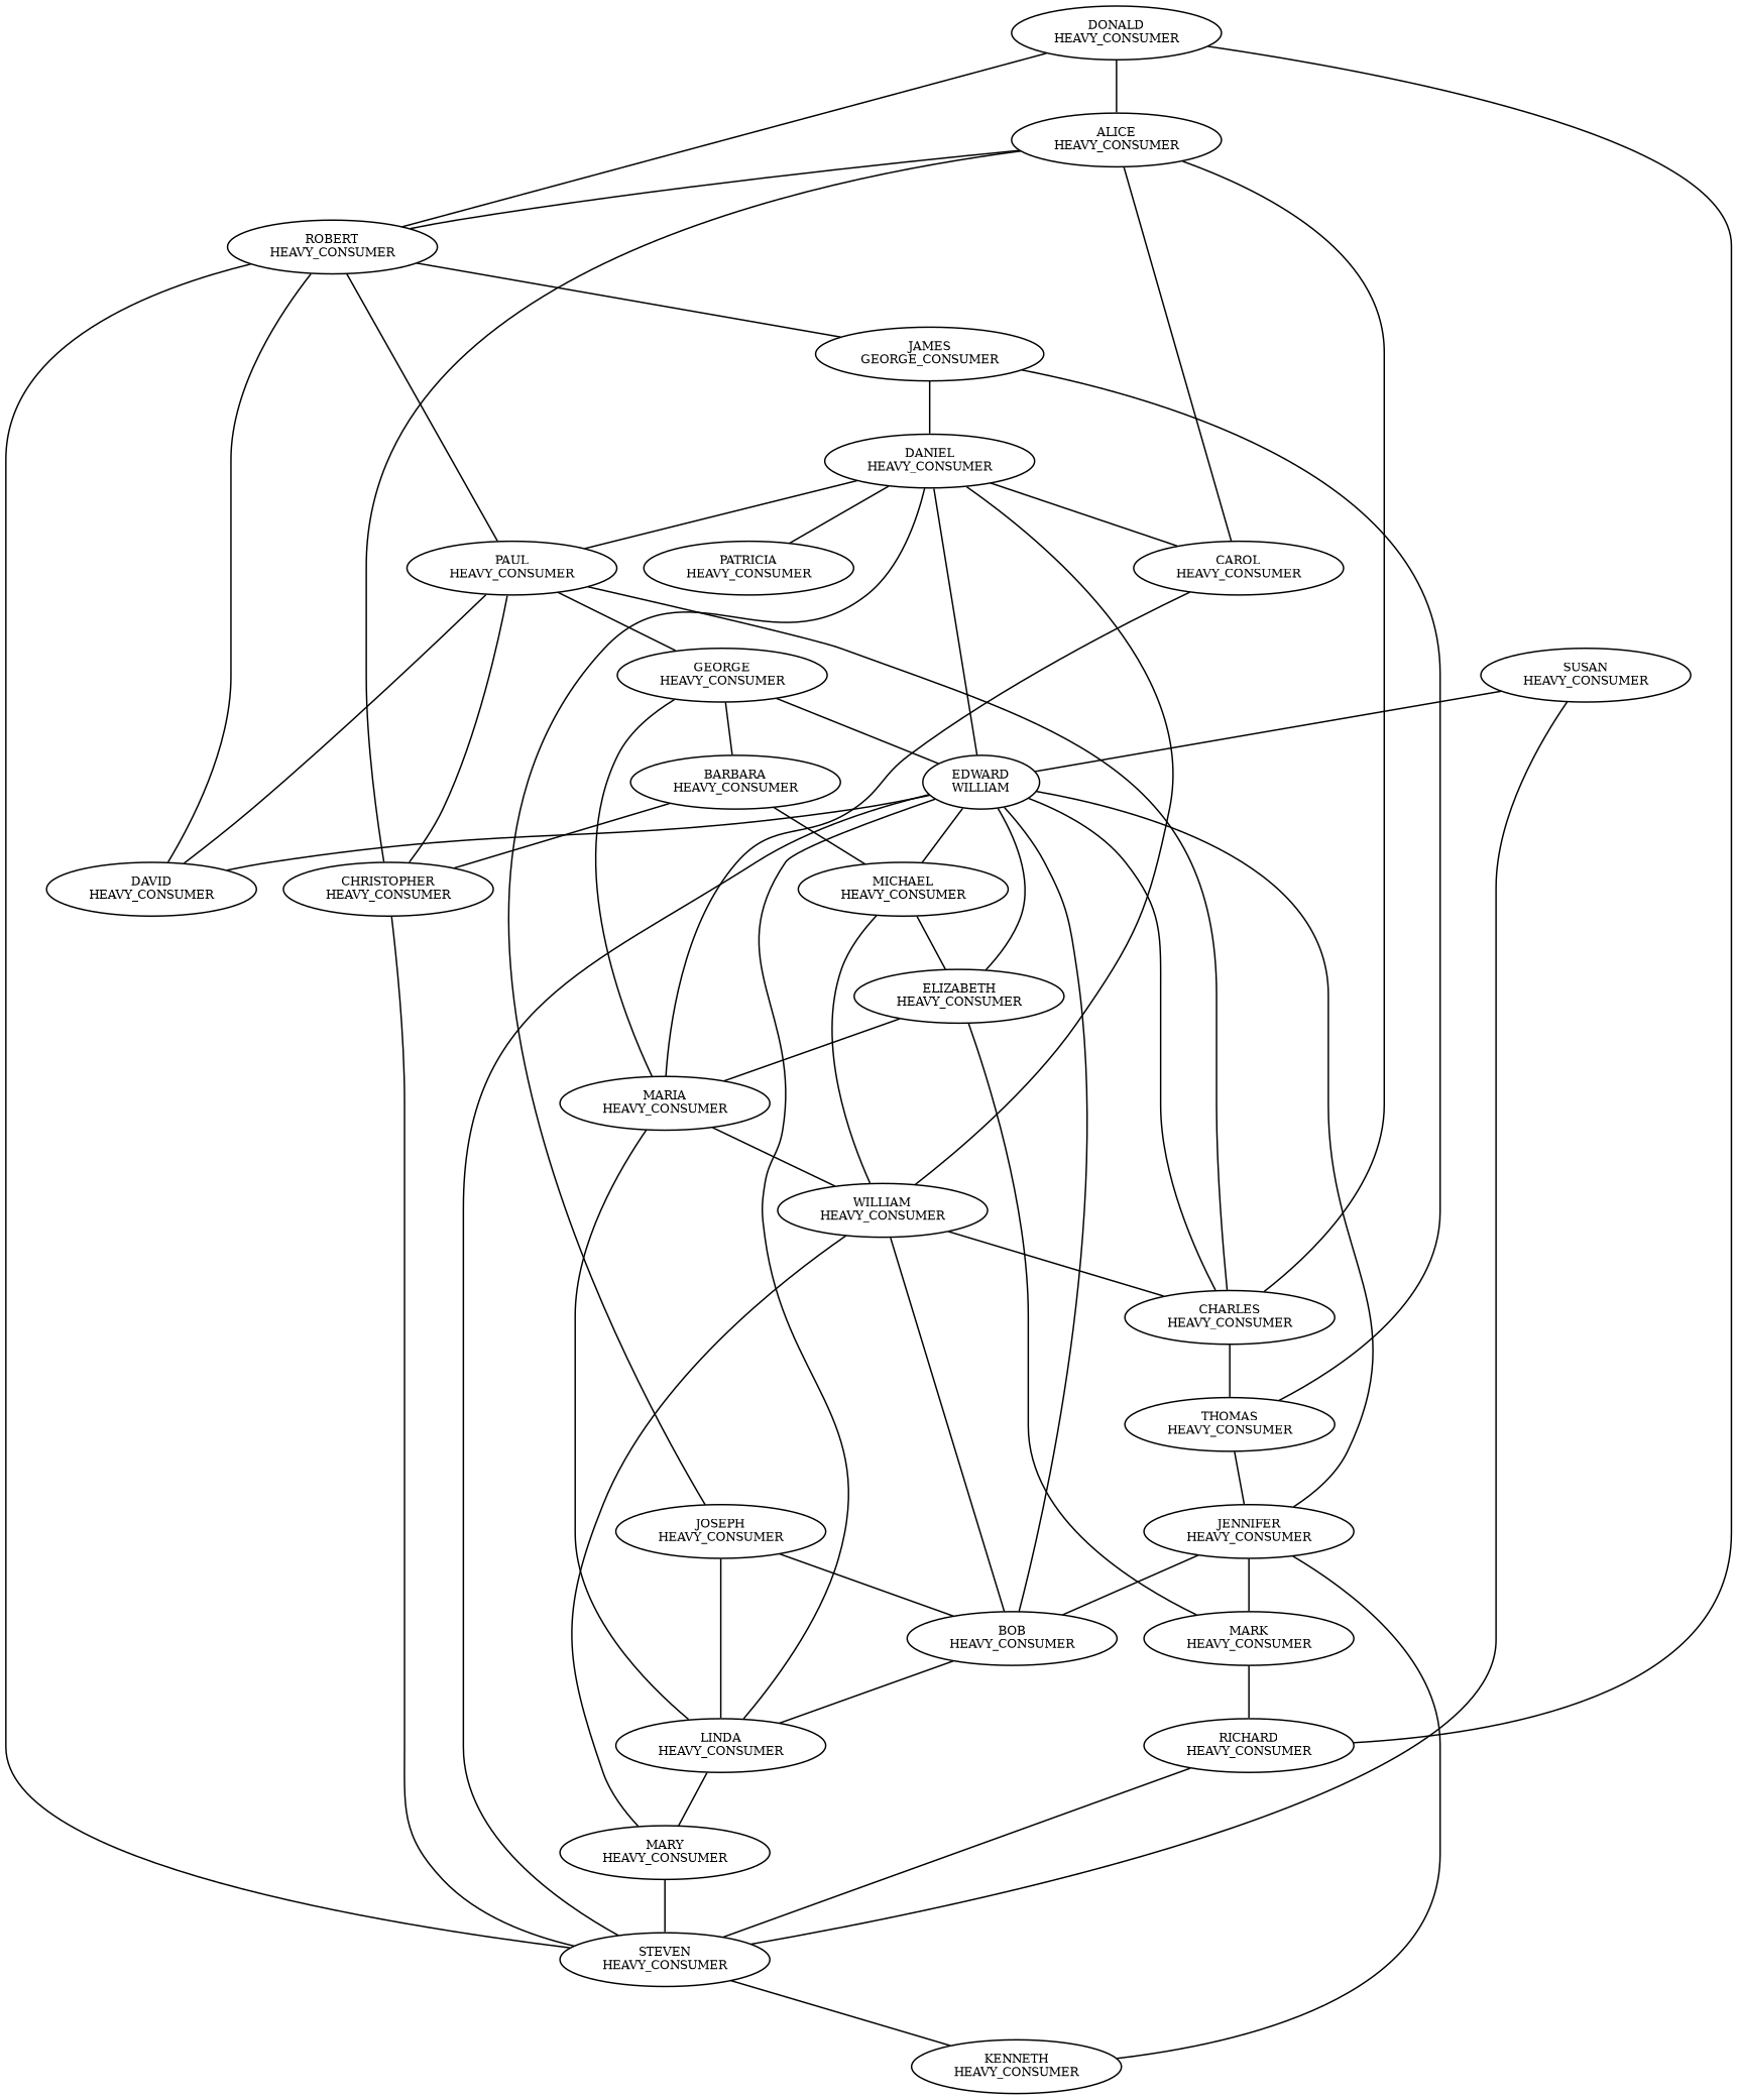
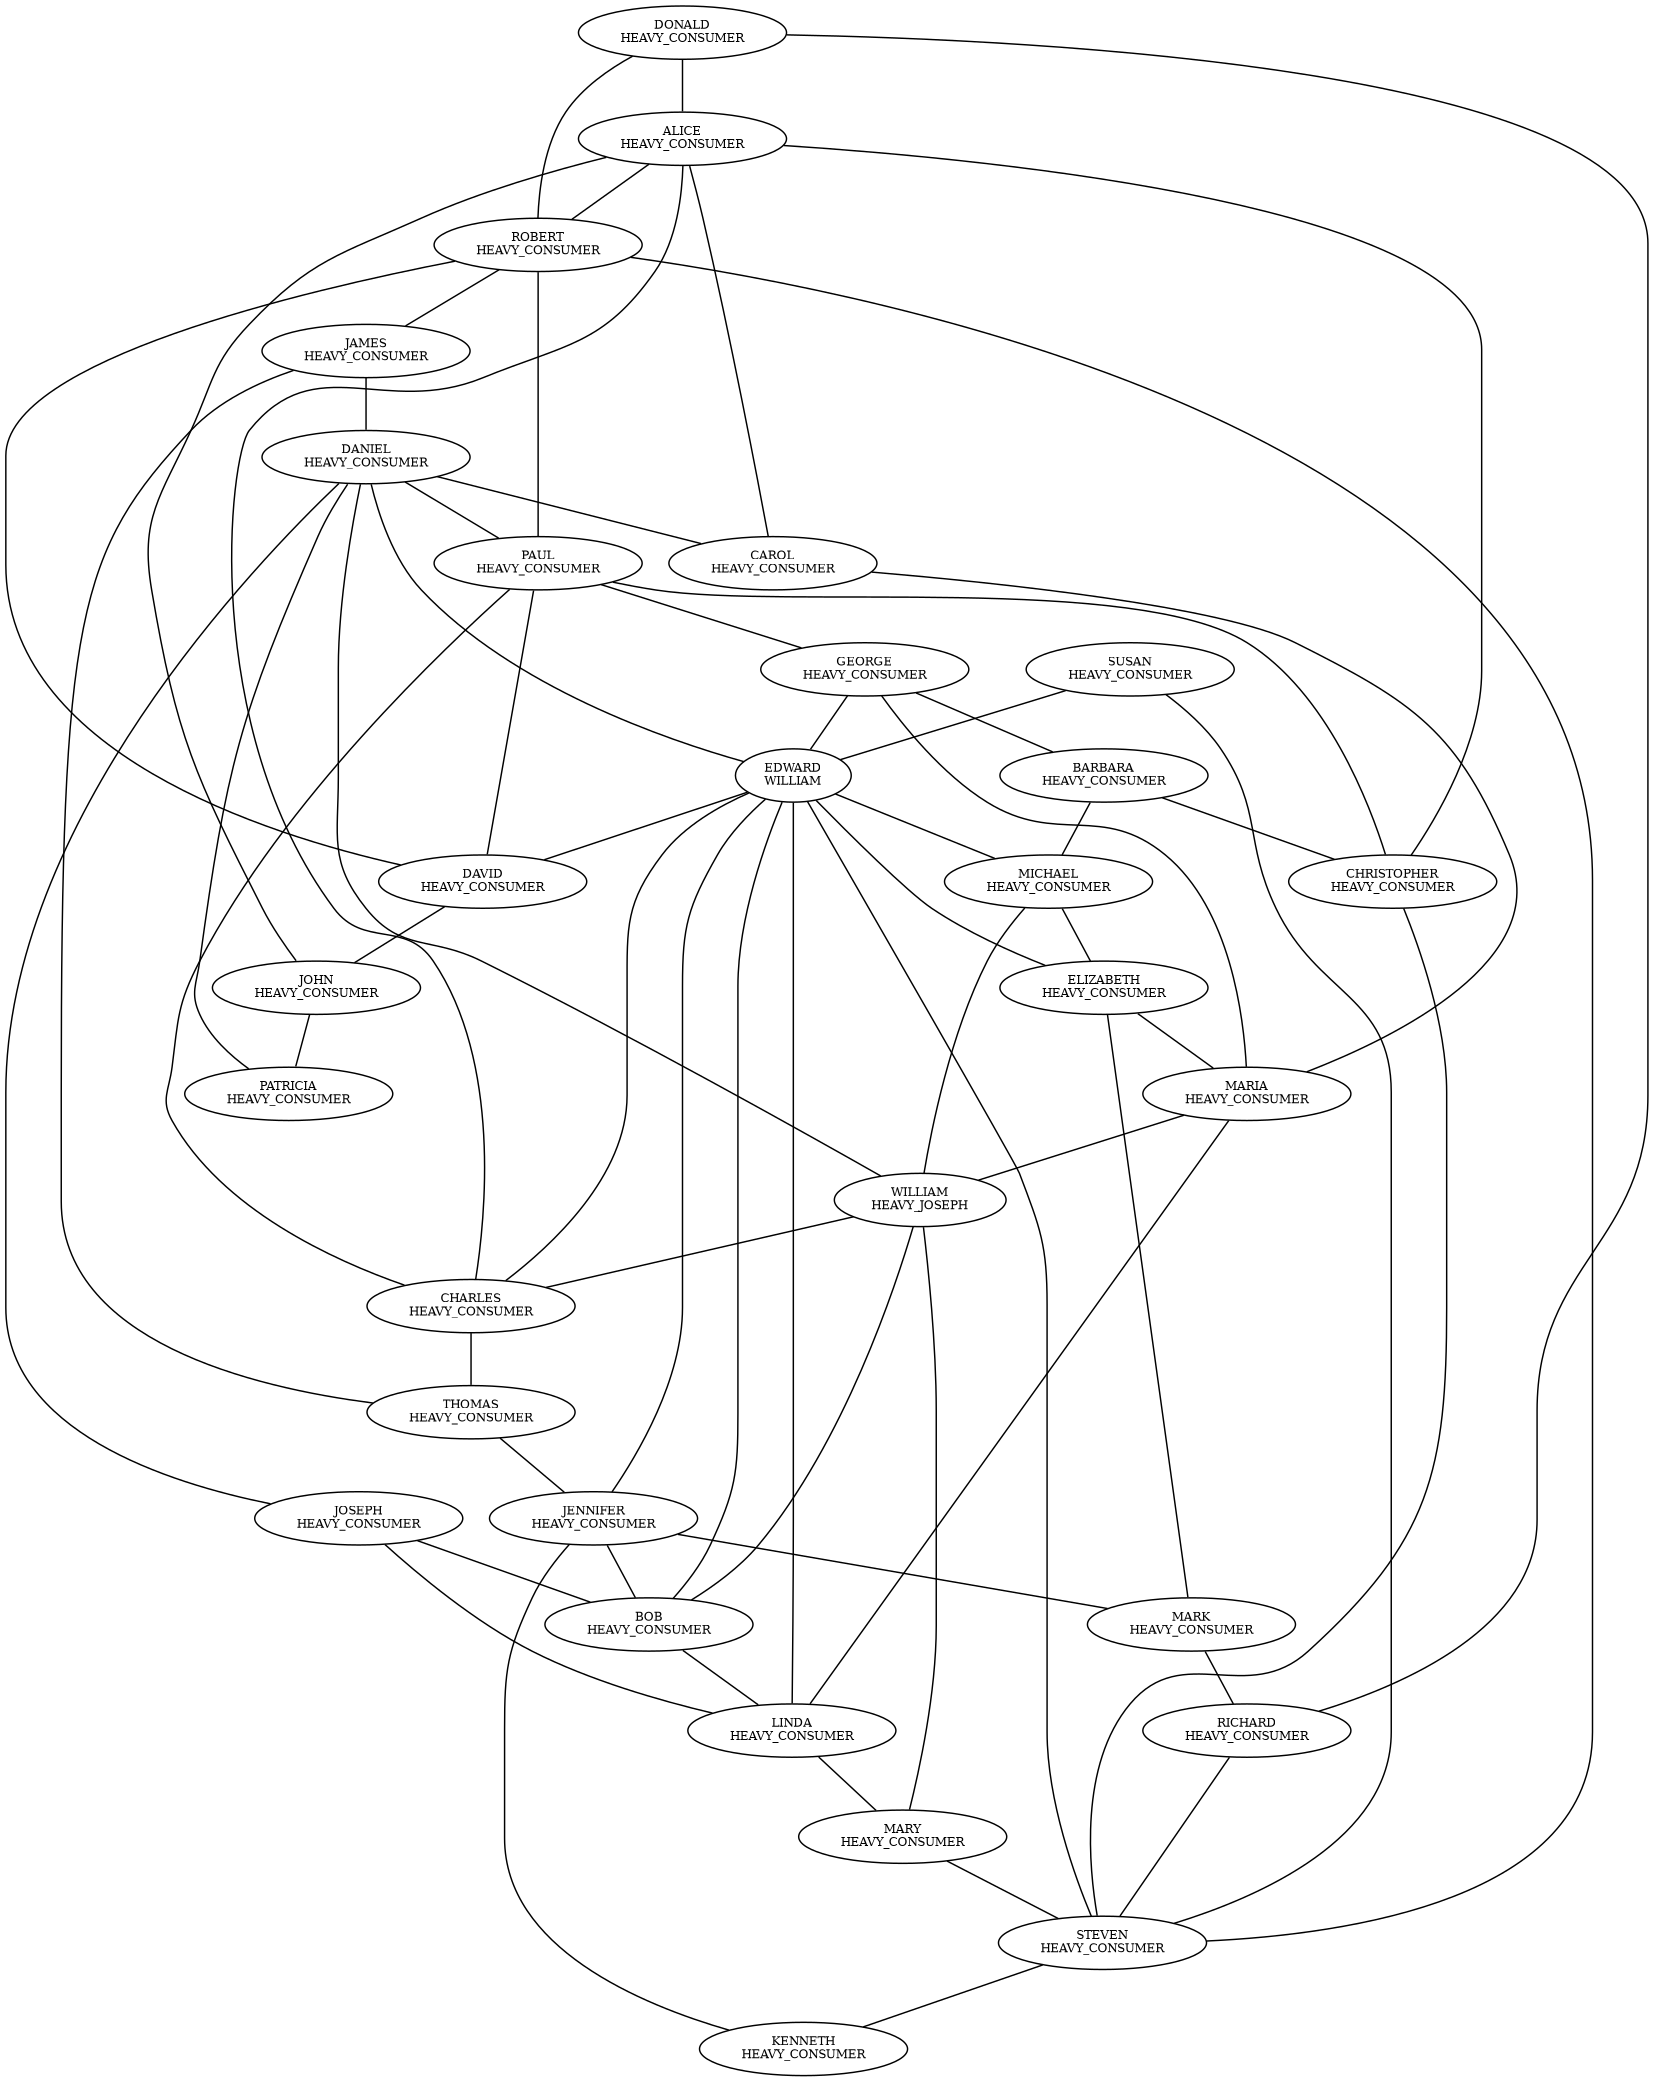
  graph {
    splines=true
    node [fontsize=8]
    n1 [label="ALICE\nHEAVY_CONSUMER"]
    n2 [label="ROBERT\nHEAVY_CONSUMER"]
    n3 [label="CHARLES\nHEAVY_CONSUMER"]
-   n4 [label="JAMES\nGEORGE_CONSUMER"]
+   n4 [label="JAMES\nHEAVY_CONSUMER"]
    n5 [label="THOMAS\nHEAVY_CONSUMER"]
    n6 [label="PAUL\nHEAVY_CONSUMER"]
    n7 [label="BOB\nHEAVY_CONSUMER"]
    n8 [label="LINDA\nHEAVY_CONSUMER"]
    n9 [label="MARIA\nHEAVY_CONSUMER"]
    n10 [label="MARY\nHEAVY_CONSUMER"]
    n11 [label="CAROL\nHEAVY_CONSUMER"]
-   n12 [label="WILLIAM\nHEAVY_CONSUMER"]
+   n12 [label="WILLIAM\nHEAVY_JOSEPH"]
    n13 [label="GEORGE\nHEAVY_CONSUMER"]
    n14 [label="DANIEL\nHEAVY_CONSUMER"]
    n15 [label="PATRICIA\nHEAVY_CONSUMER"]
    n16 [label="JOSEPH\nHEAVY_CONSUMER"]
+   n17 [label="JOHN\nHEAVY_CONSUMER"]
    n18 [label="MICHAEL\nHEAVY_CONSUMER"]
    n19 [label="ELIZABETH\nHEAVY_CONSUMER"]
    n20 [label="MARK\nHEAVY_CONSUMER"]
    n21 [label="STEVEN\nHEAVY_CONSUMER"]
    n22 [label="KENNETH\nHEAVY_CONSUMER"]
    n23 [label="DAVID\nHEAVY_CONSUMER"]
    n24 [label="RICHARD\nHEAVY_CONSUMER"]
    n25 [label="JENNIFER\nHEAVY_CONSUMER"]
    n26 [label="CHRISTOPHER\nHEAVY_CONSUMER"]
    n27 [label="BARBARA\nHEAVY_CONSUMER"]
    n28 [label="EDWARD\nWILLIAM"]
    n29 [label="DONALD\nHEAVY_CONSUMER"]
    n30 [label="SUSAN\nHEAVY_CONSUMER"]
    n1 -- n2
    n1 -- n3
    n2 -- n4
    n3 -- n5
    n3 -- n6
    n4 -- n14
    n5 -- n4
    n5 -- n25
    n6 -- n2
    n6 -- n13
    n6 -- n23
    n7 -- n8
    n8 -- n9
    n8 -- n10
    n9 -- n12
    n9 -- n13
    n10 -- n21
    n11 -- n1
    n11 -- n9
    n12 -- n3
    n12 -- n7
    n12 -- n10
    n12 -- n14
    n12 -- n18
    n13 -- n27
    n13 -- n28
    n14 -- n6
    n14 -- n11
    n14 -- n15
    n14 -- n16
    n16 -- n7
    n16 -- n8
+   n17 -- n1
+   n17 -- n15
    n18 -- n19
    n19 -- n9
    n19 -- n20
    n20 -- n24
    n21 -- n2
    n21 -- n22
    n23 -- n2
+   n23 -- n17
    n24 -- n21
    n25 -- n7
    n25 -- n20
    n25 -- n22
    n26 -- n1
    n26 -- n6
    n26 -- n21
    n27 -- n18
    n27 -- n26
    n28 -- n3
    n28 -- n7
    n28 -- n8
    n28 -- n14
    n28 -- n18
    n28 -- n19
    n28 -- n21
    n28 -- n23
    n28 -- n25
    n29 -- n1
    n29 -- n2
    n29 -- n24
    n30 -- n21
    n30 -- n28
  }
